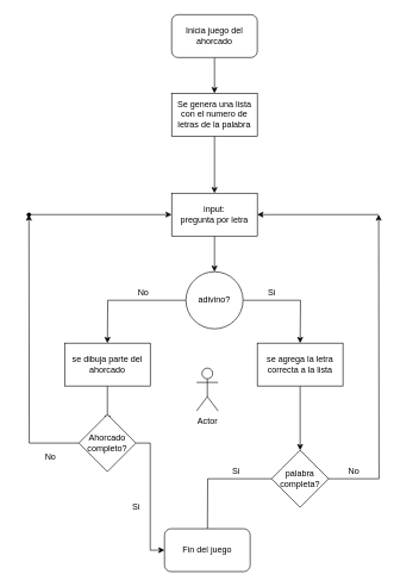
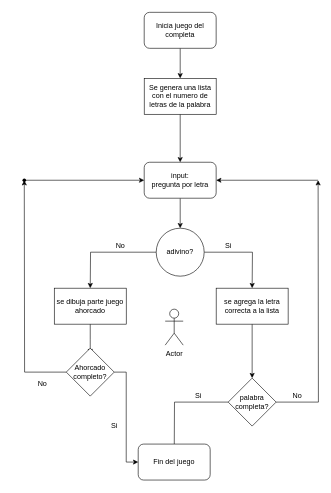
  <mxCell id="0" />
  <mxCell id="1" parent="0" />
  <mxCell id="2" style="edgeStyle=orthogonalEdgeStyle;rounded=0;orthogonalLoop=1;jettySize=auto;html=1;exitX=0.5;exitY=1;exitDx=0;exitDy=0;entryX=0.5;entryY=0;entryDx=0;entryDy=0;" edge="1" parent="1" source="3" target="31"><mxGeometry relative="1" as="geometry" /></mxCell>
- <mxCell id="3" value="Inicia juego del ahorcado" style="rounded=1;whiteSpace=wrap;html=1;" vertex="1" parent="1"><mxGeometry x="240" y="20" width="120" height="60" as="geometry" /></mxCell>
+ <mxCell id="3" value="Inicia juego del completa" style="rounded=1;whiteSpace=wrap;html=1;" vertex="1" parent="1"><mxGeometry x="240" y="20" width="120" height="60" as="geometry" /></mxCell>
  <mxCell id="4" style="edgeStyle=orthogonalEdgeStyle;rounded=0;orthogonalLoop=1;jettySize=auto;html=1;exitX=0.5;exitY=1;exitDx=0;exitDy=0;entryX=0.5;entryY=0;entryDx=0;entryDy=0;" edge="1" parent="1" source="5" target="8"><mxGeometry relative="1" as="geometry" /></mxCell>
- <mxCell id="5" value="input:&lt;br&gt;pregunta por letra" style="rounded=0;whiteSpace=wrap;html=1;" vertex="1" parent="1"><mxGeometry x="240" y="270" width="120" height="60" as="geometry" /></mxCell>
+ <mxCell id="5" value="input:&lt;br&gt;pregunta por letra" style="whiteSpace=wrap;html=1;rounded=1;" vertex="1" parent="1"><mxGeometry x="240" y="270" width="120" height="60" as="geometry" /></mxCell>
  <mxCell id="6" style="edgeStyle=orthogonalEdgeStyle;rounded=0;orthogonalLoop=1;jettySize=auto;html=1;exitX=1;exitY=0.5;exitDx=0;exitDy=0;" edge="1" parent="1" source="8"><mxGeometry relative="1" as="geometry"><mxPoint x="420" y="480" as="targetPoint" /></mxGeometry></mxCell>
  <mxCell id="7" style="edgeStyle=orthogonalEdgeStyle;rounded=0;orthogonalLoop=1;jettySize=auto;html=1;" edge="1" parent="1" source="8"><mxGeometry relative="1" as="geometry"><mxPoint x="150" y="480" as="targetPoint" /></mxGeometry></mxCell>
  <mxCell id="8" value="adivino?" style="ellipse;whiteSpace=wrap;html=1;" vertex="1" parent="1"><mxGeometry x="260" y="380" width="80" height="80" as="geometry" /></mxCell>
  <mxCell id="9" value="Si" style="text;html=1;align=center;verticalAlign=middle;resizable=0;points=[];autosize=1;strokeColor=none;fillColor=none;" vertex="1" parent="1"><mxGeometry x="365" y="400" width="30" height="20" as="geometry" /></mxCell>
  <mxCell id="10" style="edgeStyle=orthogonalEdgeStyle;rounded=0;orthogonalLoop=1;jettySize=auto;html=1;exitX=1;exitY=0.5;exitDx=0;exitDy=0;" edge="1" parent="1" source="15"><mxGeometry relative="1" as="geometry"><mxPoint x="530" y="300" as="targetPoint" /></mxGeometry></mxCell>
  <mxCell id="11" style="edgeStyle=orthogonalEdgeStyle;rounded=0;orthogonalLoop=1;jettySize=auto;html=1;entryX=0.5;entryY=0;entryDx=0;entryDy=0;" edge="1" parent="1" source="12" target="15"><mxGeometry relative="1" as="geometry" /></mxCell>
  <mxCell id="12" value="se agrega la letra correcta a la lista" style="rounded=0;whiteSpace=wrap;html=1;" vertex="1" parent="1"><mxGeometry x="360" y="480" width="120" height="60" as="geometry" /></mxCell>
  <mxCell id="13" value="" style="endArrow=classic;html=1;rounded=0;entryX=1;entryY=0.5;entryDx=0;entryDy=0;" edge="1" parent="1" target="5"><mxGeometry width="50" height="50" relative="1" as="geometry"><mxPoint x="530" y="300" as="sourcePoint" /><mxPoint x="530" y="250" as="targetPoint" /></mxGeometry></mxCell>
  <mxCell id="14" style="edgeStyle=orthogonalEdgeStyle;rounded=0;orthogonalLoop=1;jettySize=auto;html=1;" edge="1" parent="1" source="15"><mxGeometry relative="1" as="geometry"><mxPoint x="290" y="770" as="targetPoint" /></mxGeometry></mxCell>
  <mxCell id="15" value="palabra completa?" style="rhombus;whiteSpace=wrap;html=1;" vertex="1" parent="1"><mxGeometry x="380" y="630" width="80" height="80" as="geometry" /></mxCell>
  <mxCell id="16" value="No" style="text;html=1;align=center;verticalAlign=middle;resizable=0;points=[];autosize=1;strokeColor=none;fillColor=none;" vertex="1" parent="1"><mxGeometry x="480" y="650" width="30" height="20" as="geometry" /></mxCell>
  <mxCell id="17" value="Fin del juego" style="rounded=1;whiteSpace=wrap;html=1;" vertex="1" parent="1"><mxGeometry x="230" y="740" width="120" height="60" as="geometry" /></mxCell>
  <mxCell id="18" style="edgeStyle=orthogonalEdgeStyle;rounded=0;orthogonalLoop=1;jettySize=auto;html=1;" edge="1" parent="1" source="20"><mxGeometry relative="1" as="geometry"><mxPoint x="150" y="590" as="targetPoint" /></mxGeometry></mxCell>
  <mxCell id="19" style="edgeStyle=orthogonalEdgeStyle;rounded=0;orthogonalLoop=1;jettySize=auto;html=1;exitX=0;exitY=0.5;exitDx=0;exitDy=0;" edge="1" parent="1" source="22"><mxGeometry relative="1" as="geometry"><mxPoint x="40" y="300" as="targetPoint" /></mxGeometry></mxCell>
- <mxCell id="20" value="se dibuja parte del ahorcado" style="whiteSpace=wrap;html=1;" vertex="1" parent="1"><mxGeometry x="90" y="480" width="120" height="60" as="geometry" /></mxCell>
+ <mxCell id="20" value="se dibuja parte juego ahorcado" style="whiteSpace=wrap;html=1;" vertex="1" parent="1"><mxGeometry x="90" y="480" width="120" height="60" as="geometry" /></mxCell>
  <mxCell id="21" style="edgeStyle=orthogonalEdgeStyle;rounded=0;orthogonalLoop=1;jettySize=auto;html=1;entryX=0;entryY=0.5;entryDx=0;entryDy=0;" edge="1" parent="1" source="22" target="17"><mxGeometry relative="1" as="geometry" /></mxCell>
  <mxCell id="22" value="Ahorcado completo?" style="rhombus;whiteSpace=wrap;html=1;" vertex="1" parent="1"><mxGeometry x="110" y="580" width="80" height="80" as="geometry" /></mxCell>
  <mxCell id="23" value="Si" style="text;html=1;align=center;verticalAlign=middle;resizable=0;points=[];autosize=1;strokeColor=none;fillColor=none;" vertex="1" parent="1"><mxGeometry x="175" y="700" width="30" height="20" as="geometry" /></mxCell>
  <mxCell id="24" value="No" style="text;html=1;align=center;verticalAlign=middle;resizable=0;points=[];autosize=1;strokeColor=none;fillColor=none;" vertex="1" parent="1"><mxGeometry x="185" y="400" width="30" height="20" as="geometry" /></mxCell>
  <mxCell id="25" style="edgeStyle=orthogonalEdgeStyle;rounded=0;orthogonalLoop=1;jettySize=auto;html=1;entryX=0;entryY=0.5;entryDx=0;entryDy=0;" edge="1" parent="1" source="26" target="5"><mxGeometry relative="1" as="geometry" /></mxCell>
  <mxCell id="26" value="" style="shape=waypoint;sketch=0;size=6;pointerEvents=1;points=[];fillColor=none;resizable=0;rotatable=0;perimeter=centerPerimeter;snapToPoint=1;" vertex="1" parent="1"><mxGeometry x="20" y="280" width="40" height="40" as="geometry" /></mxCell>
  <mxCell id="27" value="No" style="text;html=1;align=center;verticalAlign=middle;resizable=0;points=[];autosize=1;strokeColor=none;fillColor=none;" vertex="1" parent="1"><mxGeometry x="55" y="630" width="30" height="20" as="geometry" /></mxCell>
  <mxCell id="28" value="Si" style="text;html=1;align=center;verticalAlign=middle;resizable=0;points=[];autosize=1;strokeColor=none;fillColor=none;" vertex="1" parent="1"><mxGeometry x="315" y="650" width="30" height="20" as="geometry" /></mxCell>
  <mxCell id="29" value="Actor" style="shape=umlActor;verticalLabelPosition=bottom;verticalAlign=top;html=1;outlineConnect=0;" vertex="1" parent="1"><mxGeometry x="275" y="515" width="30" height="60" as="geometry" /></mxCell>
  <mxCell id="30" style="edgeStyle=orthogonalEdgeStyle;rounded=0;orthogonalLoop=1;jettySize=auto;html=1;entryX=0.5;entryY=0;entryDx=0;entryDy=0;" edge="1" parent="1" source="31" target="5"><mxGeometry relative="1" as="geometry" /></mxCell>
  <mxCell id="31" value="Se genera una lista con el numero de letras de la palabra" style="whiteSpace=wrap;html=1;" vertex="1" parent="1"><mxGeometry x="240" y="130" width="120" height="60" as="geometry" /></mxCell>
